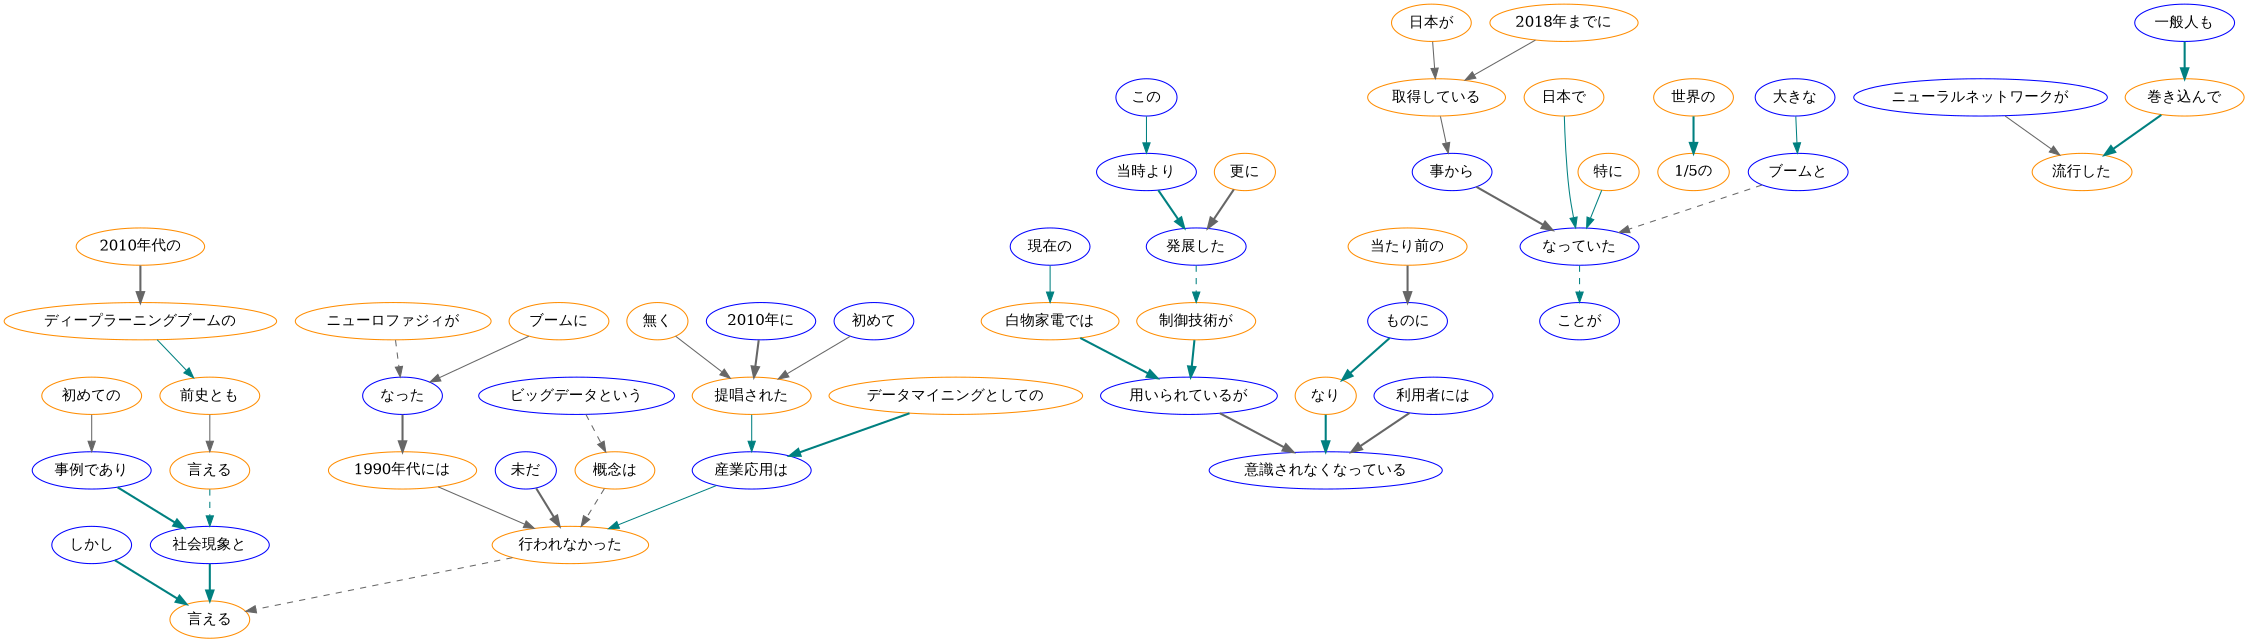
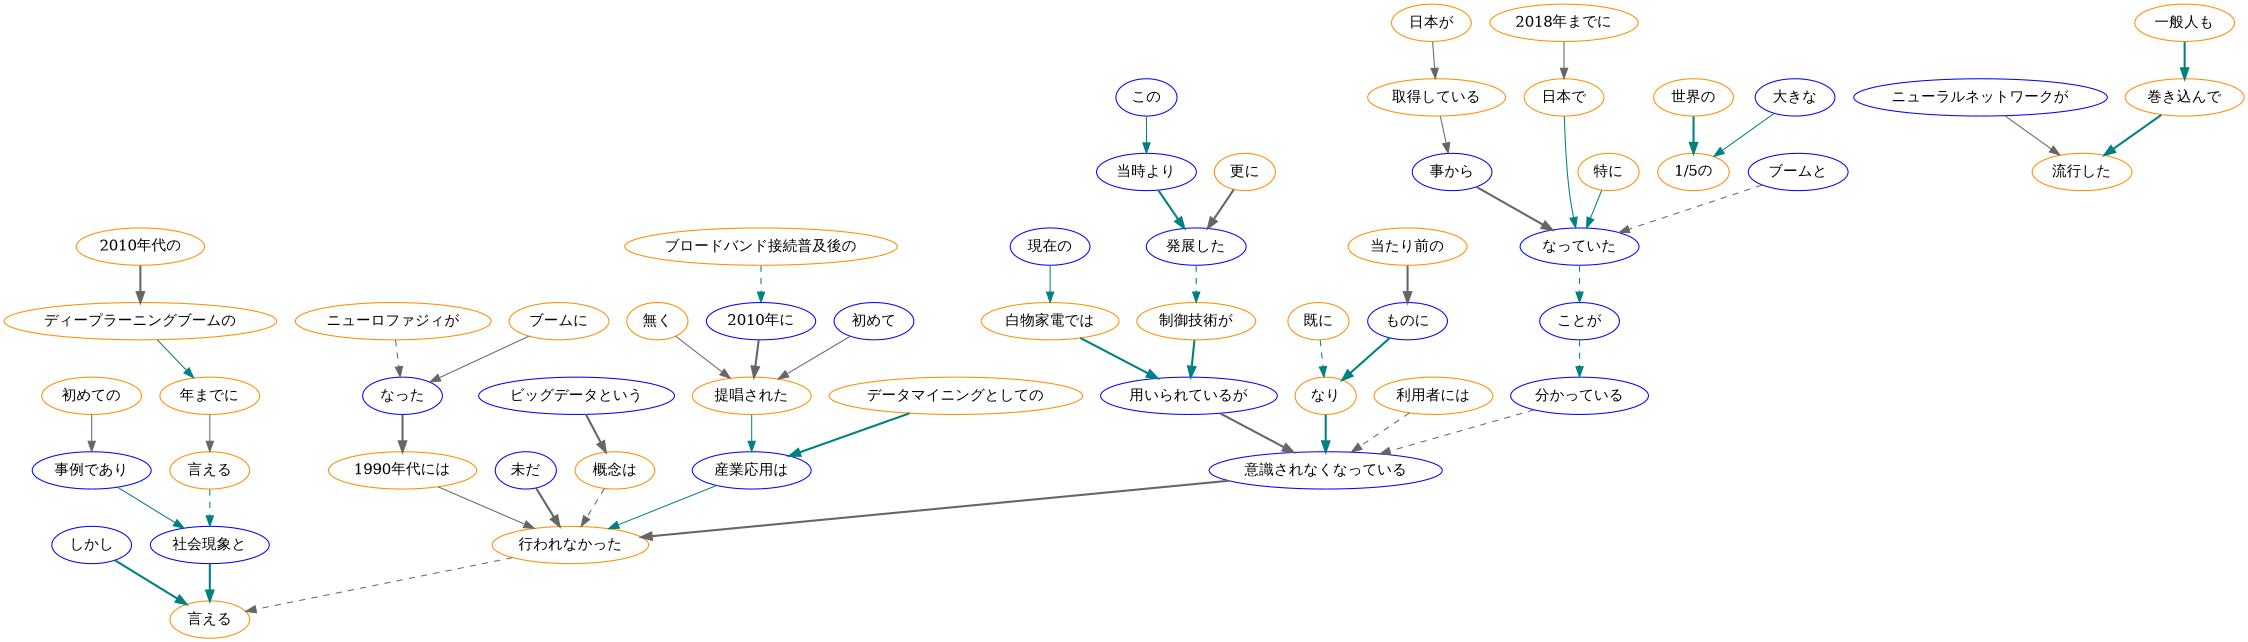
  digraph {
    node [color=darkorange]
    edge [color=gray40 style=bold]
+   n1 [color=blue label="分かっている"]
    n2 [color=blue label="意識されなくなっている"]
    n3 [label="行われなかった"]
    n4 [label="2018年までに"]
    n5 [label="取得している"]
    n6 [color=blue label="事から"]
    n7 [color=blue label="なっていた"]
    n8 [label="日本が"]
    n9 [label="世界の"]
    n10 [label="1/5の"]
    n11 [color=blue label="ことが"]
    n12 [label="日本で"]
    n13 [label="特に"]
    n14 [color=blue label="大きな"]
    n15 [color=blue label="ブームと"]
    n16 [label="言える"]
    n17 [color=blue label="現在の"]
    n18 [label="白物家電では"]
    n19 [color=blue label="用いられているが"]
    n20 [color=blue label="この"]
    n21 [color=blue label="当時より"]
    n22 [color=blue label="発展した"]
    n23 [label="制御技術が"]
    n24 [label="更に"]
+   n25 [label="既に"]
    n26 [label="なり"]
    n27 [label="当たり前の"]
    n28 [color=blue label="ものに"]
-   n29 [color=blue label="利用者には"]
+   n29 [label="利用者には"]
    n30 [label="ニューロファジィが"]
    n31 [color=blue label="なった"]
    n32 [label="1990年代には"]
    n33 [label="ブームに"]
    n34 [color=blue label="未だ"]
    n35 [color=blue label="ビッグデータという"]
    n36 [label="概念は"]
    n37 [label="無く"]
    n38 [label="提唱された"]
    n39 [color=blue label="産業応用は"]
+   n40 [label="ブロードバンド接続普及後の"]
    n41 [color=blue label="2010年に"]
    n42 [color=blue label="初めて"]
    n43 [label="データマイニングとしての"]
    n44 [color=blue label="しかし"]
    n45 [color=blue label="ニューラルネットワークが"]
    n46 [label="流行した"]
-   n47 [color=blue label="一般人も"]
+   n47 [label="一般人も"]
    n48 [label="巻き込んで"]
    n49 [color=blue label="事例であり"]
    n50 [color=blue label="社会現象と"]
    n51 [label="初めての"]
    n52 [label="2010年代の"]
    n53 [label="ディープラーニングブームの"]
-   n54 [label="前史とも"]
+   n54 [label="年までに"]
    n55 [label="言える"]
+   n1 -> n2 [style=dashed]
+   n2 -> n3
    n3 -> n16 [style=dashed]
-   n4 -> n5 [style=solid]
+   n4 -> n12 [style=solid]
    n5 -> n6 [style=solid]
    n6 -> n7
    n7 -> n11 [color=teal style=dashed]
    n8 -> n5 [style=solid]
    n9 -> n10 [color=teal]
+   n11 -> n1 [color=teal style=dashed]
    n12 -> n7 [color=teal style=solid]
    n13 -> n7 [color=teal style=solid]
-   n14 -> n15 [color=teal style=solid]
+   n14 -> n10 [color=teal style=solid]
    n15 -> n7 [style=dashed]
    n17 -> n18 [color=teal style=solid]
    n18 -> n19 [color=teal]
    n19 -> n2
    n20 -> n21 [color=teal style=solid]
    n21 -> n22 [color=teal]
    n22 -> n23 [color=teal style=dashed]
    n23 -> n19 [color=teal]
    n24 -> n22
+   n25 -> n26 [color=teal style=dashed]
    n26 -> n2 [color=teal]
    n27 -> n28
    n28 -> n26 [color=teal]
-   n29 -> n2
+   n29 -> n2 [style=dashed]
    n30 -> n31 [style=dashed]
    n31 -> n32
    n32 -> n3 [style=solid]
    n33 -> n31 [style=solid]
    n34 -> n3
-   n35 -> n36 [style=dashed]
+   n35 -> n36
    n36 -> n3 [style=dashed]
    n37 -> n38 [style=solid]
    n38 -> n39 [color=teal style=solid]
    n39 -> n3 [color=teal style=solid]
+   n40 -> n41 [color=teal style=dashed]
    n41 -> n38
    n42 -> n38 [style=solid]
    n43 -> n39 [color=teal]
    n44 -> n16 [color=teal]
    n45 -> n46 [style=solid]
    n47 -> n48 [color=teal]
    n48 -> n46 [color=teal]
-   n49 -> n50 [color=teal]
+   n49 -> n50 [color=teal style=solid]
    n50 -> n16 [color=teal]
    n51 -> n49 [style=solid]
    n52 -> n53
    n53 -> n54 [color=teal style=solid]
    n54 -> n55 [style=solid]
    n55 -> n50 [color=teal style=dashed]
  }
